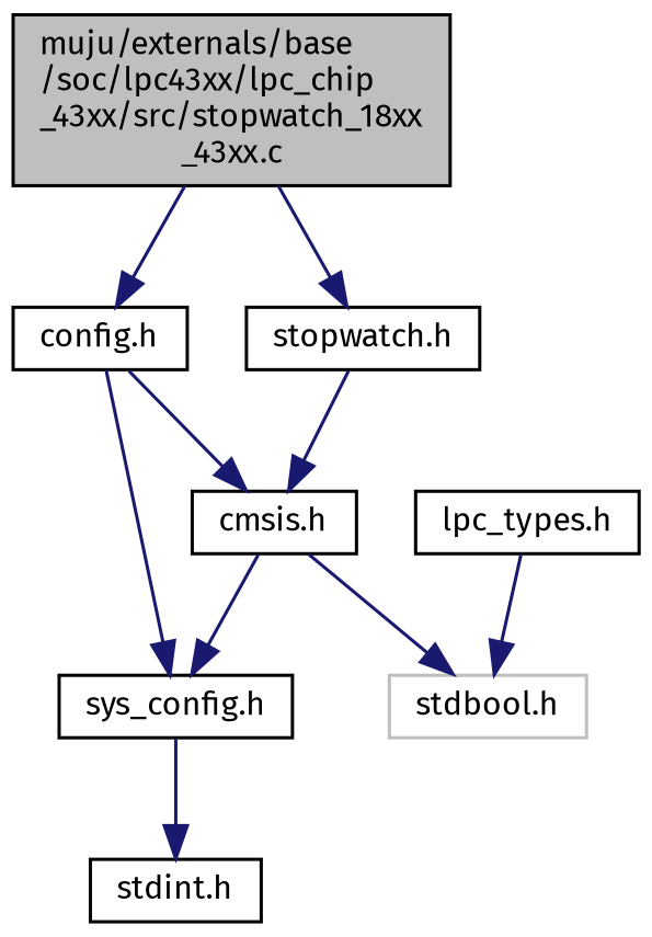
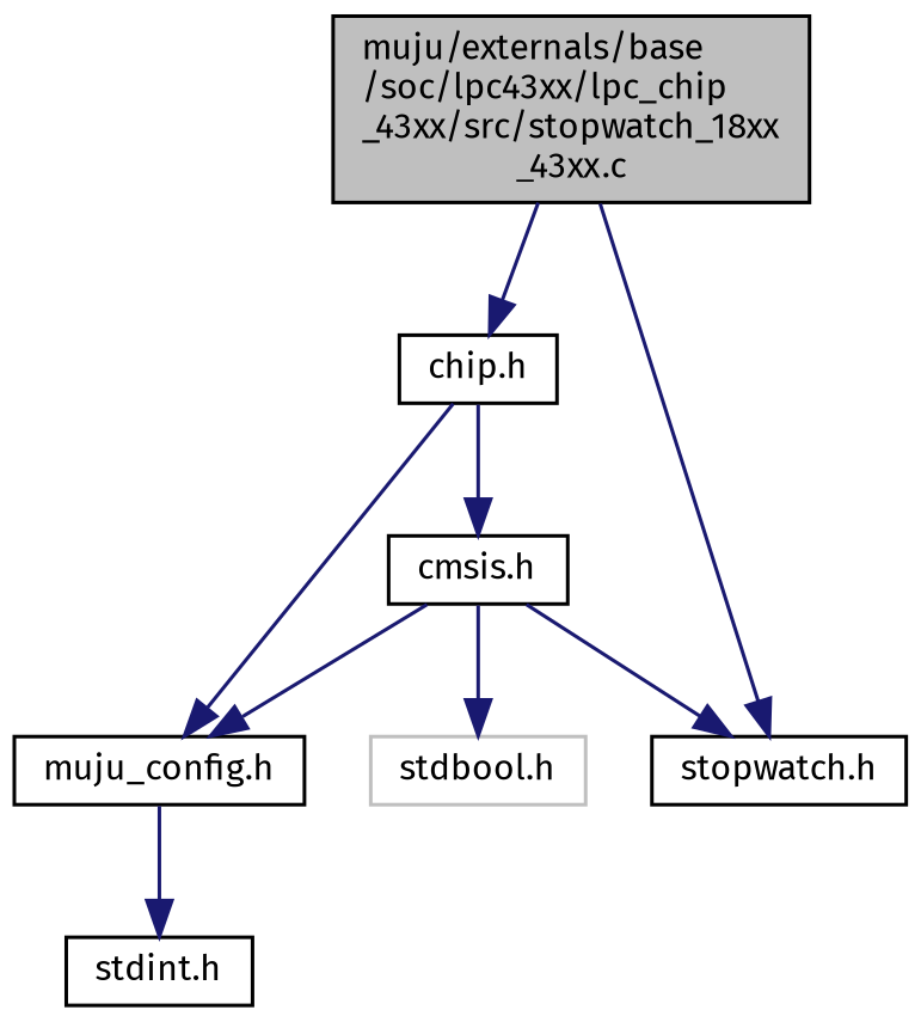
  digraph {
    fontname="Fira Sans"
    node [color=black fillcolor=white fontname="Fira Sans" fontsize=10 shape=record style=filled]
    edge [color=midnightblue fontname="Fira Sans" fontsize=10 labelfontname=Helvetica labelfontsize=10 style=solid]
    n1 [fillcolor=grey75 fontcolor=black height=0.2 label="muju/externals/base\l/soc/lpc43xx/lpc_chip\l_43xx/src/stopwatch_18xx\l_43xx.c" width=0.4]
-   n2 [height=0.2 label="config.h" width=0.4]
+   n2 [height=0.2 label="chip.h" width=0.4]
    n3 [height=0.2 label="stopwatch.h" width=0.4]
-   n4 [height=0.2 label="sys_config.h" width=0.4]
+   n4 [height=0.2 label="muju_config.h" width=0.4]
    n5 [height=0.2 label="cmsis.h" width=0.4]
    n6 [height=0.2 label="stdint.h" width=0.4]
    n7 [color=grey75 height=0.2 label="stdbool.h" width=0.4]
-   n8 [height=0.2 label="lpc_types.h" width=0.4]
    n1 -> n2
    n1 -> n3
    n2 -> n4
    n2 -> n5
-   n3 -> n5
+   n5 -> n3
    n4 -> n6
    n5 -> n4
    n5 -> n7
-   n8 -> n7
  }
